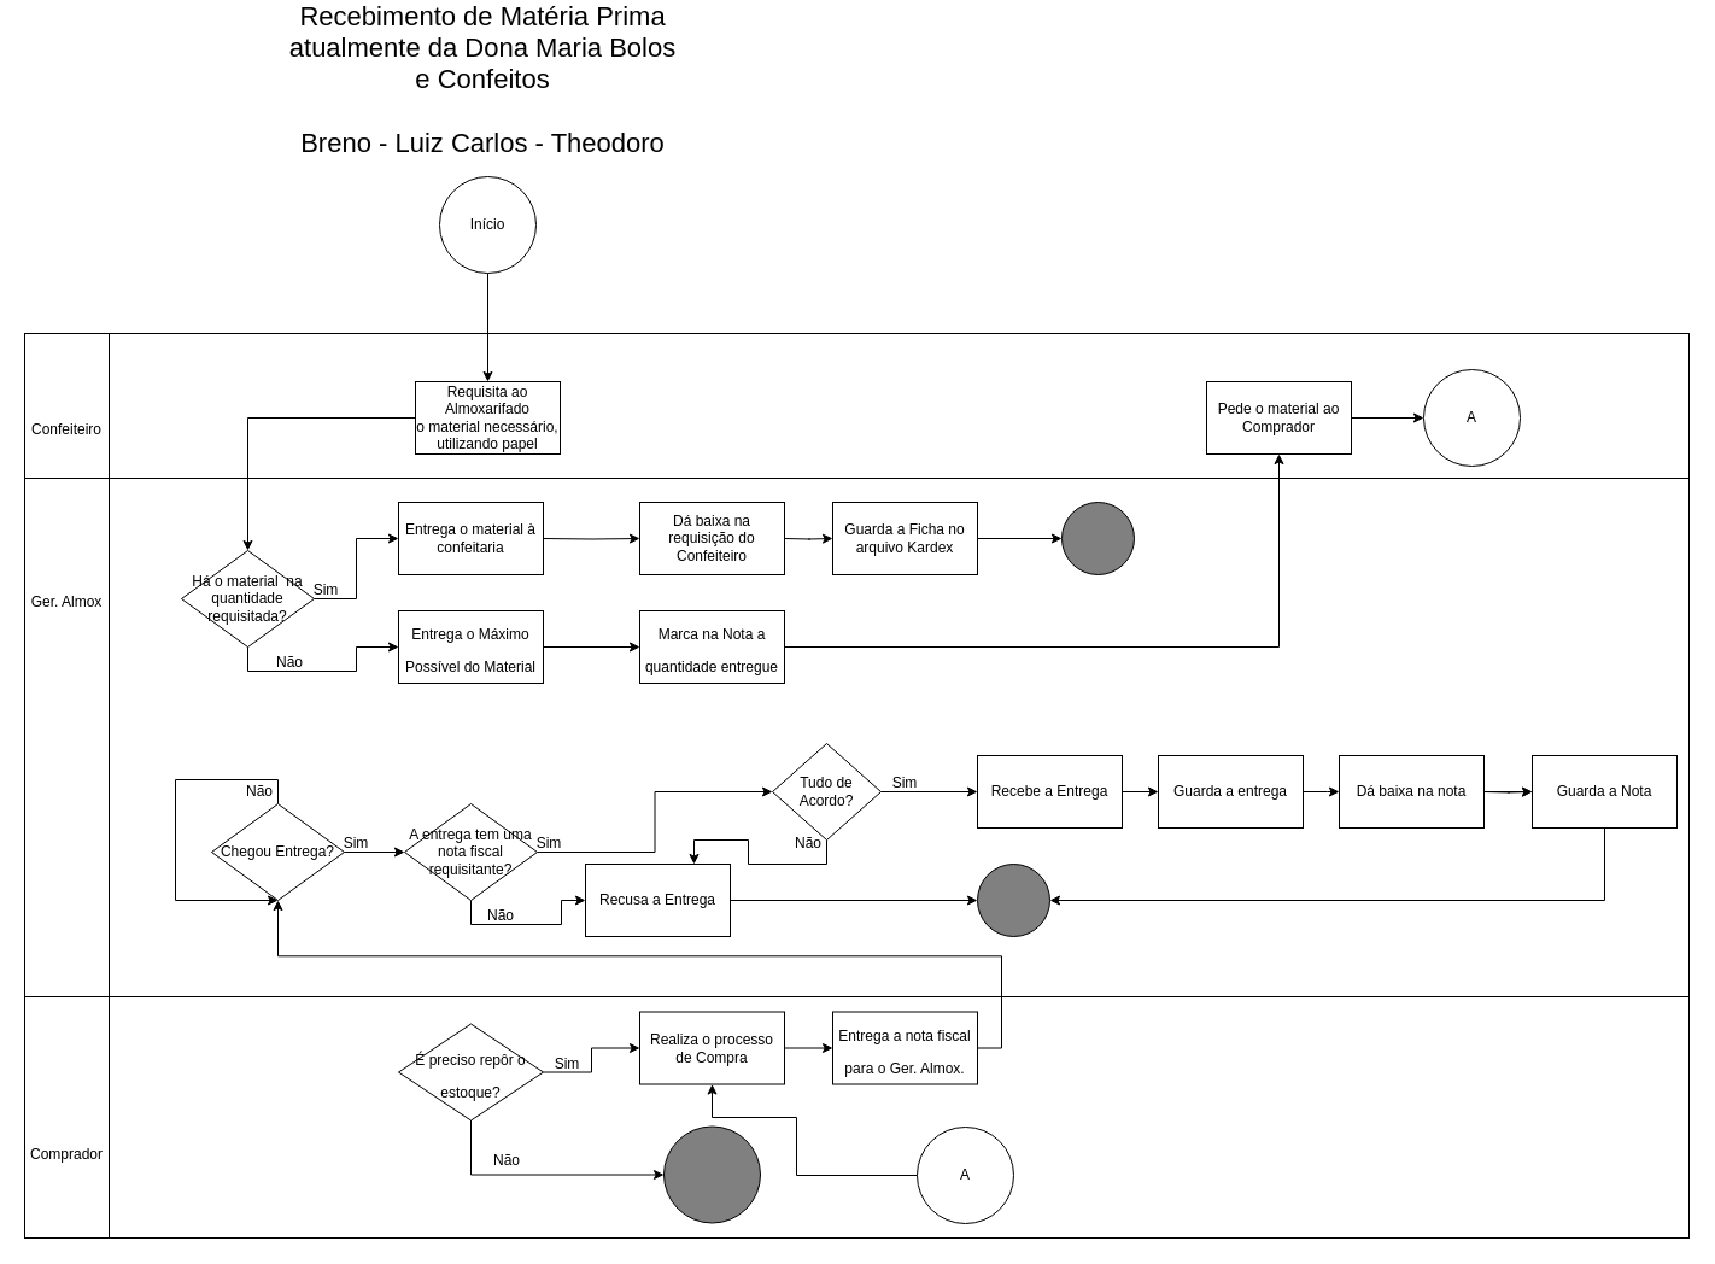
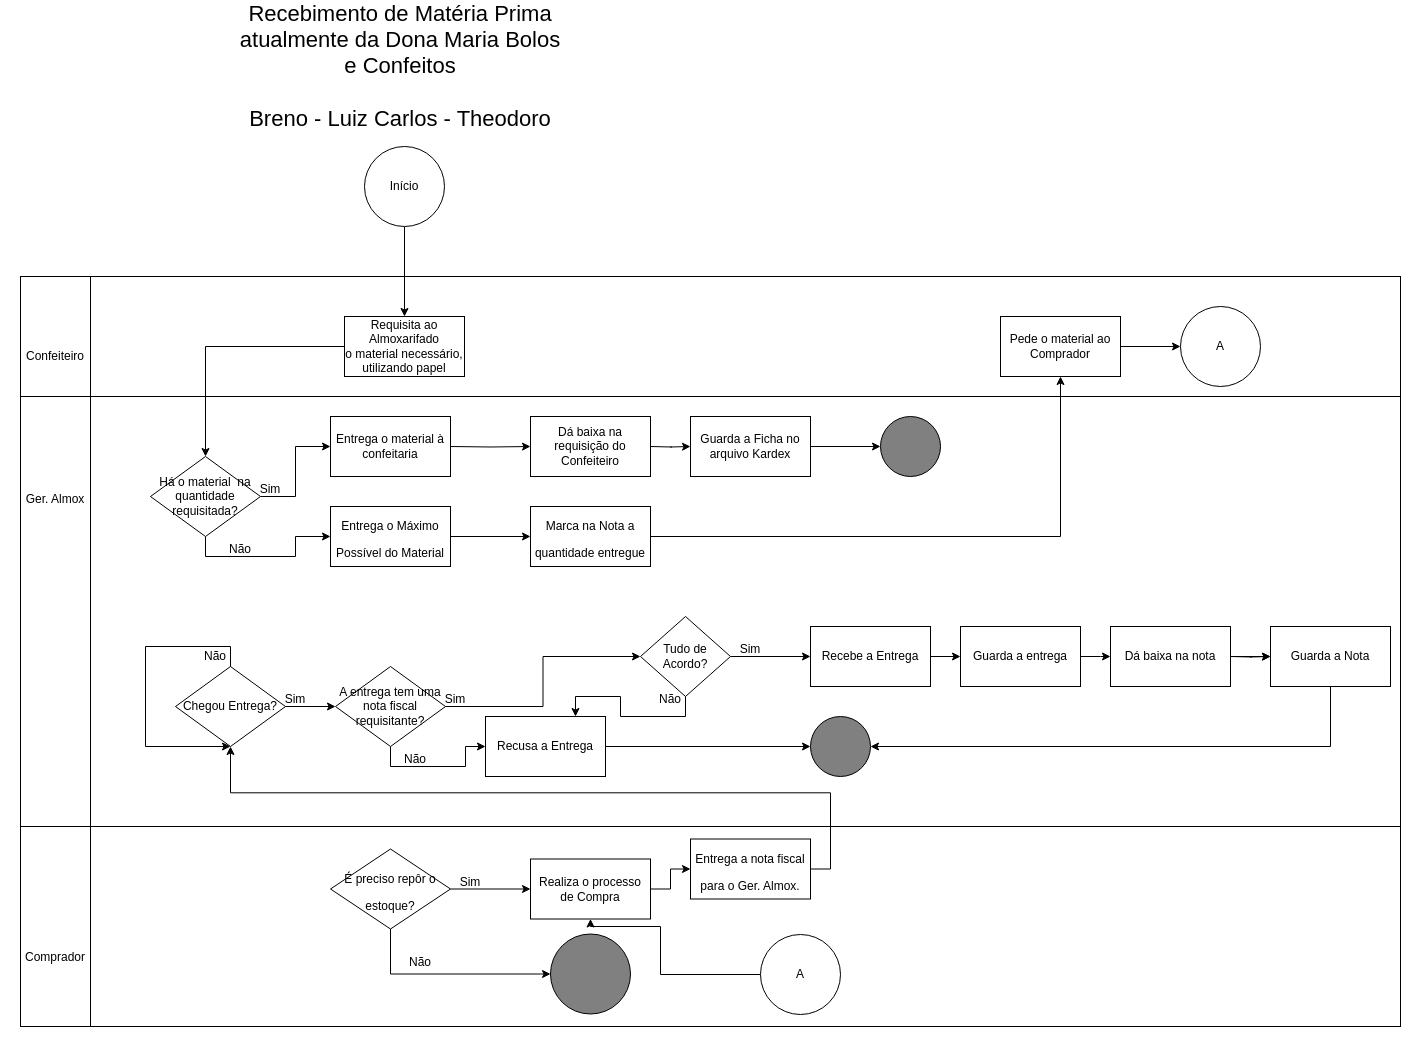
  <mxCell id="0" />
  <mxCell id="1" parent="0" />
  <mxCell id="2" value="" style="shape=internalStorage;whiteSpace=wrap;html=1;backgroundOutline=1;dx=70;dy=120;" parent="1" vertex="1"><mxGeometry x="20" y="240" width="1380" height="550" as="geometry" /></mxCell>
  <mxCell id="3" value="" style="shape=internalStorage;whiteSpace=wrap;html=1;backgroundOutline=1;dx=70;dy=200;" parent="1" vertex="1"><mxGeometry x="20" y="790" width="1380" height="200" as="geometry" /></mxCell>
  <mxCell id="4" style="edgeStyle=orthogonalEdgeStyle;rounded=0;orthogonalLoop=1;jettySize=auto;html=1;exitX=0.5;exitY=1;exitDx=0;exitDy=0;entryX=0.5;entryY=0;entryDx=0;entryDy=0;" parent="1" source="5" target="7" edge="1"><mxGeometry relative="1" as="geometry" /></mxCell>
  <mxCell id="5" value="Início" style="ellipse;whiteSpace=wrap;html=1;aspect=fixed;" parent="1" vertex="1"><mxGeometry x="364" y="110" width="80" height="80" as="geometry" /></mxCell>
  <mxCell id="6" value="" style="edgeStyle=orthogonalEdgeStyle;rounded=0;orthogonalLoop=1;jettySize=auto;html=1;fontSize=22;" parent="1" source="7" target="13" edge="1"><mxGeometry relative="1" as="geometry" /></mxCell>
  <mxCell id="7" value="Requisita ao Almoxarifado&lt;br&gt;o material necessário, utilizando papel" style="rounded=0;whiteSpace=wrap;html=1;" parent="1" vertex="1"><mxGeometry x="344" y="280" width="120" height="60" as="geometry" /></mxCell>
  <mxCell id="8" value="Confeiteiro" style="text;html=1;strokeColor=none;fillColor=none;align=center;verticalAlign=middle;whiteSpace=wrap;rounded=0;" parent="1" vertex="1"><mxGeometry x="30" y="310" width="50" height="20" as="geometry" /></mxCell>
  <mxCell id="9" value="Recebimento de Matéria Prima atualmente da Dona Maria Bolos e Confeitos&lt;br&gt;&lt;br&gt;Breno - Luiz Carlos - Theodoro" style="text;html=1;strokeColor=none;fillColor=none;align=center;verticalAlign=middle;whiteSpace=wrap;rounded=0;fontSize=22;" parent="1" vertex="1"><mxGeometry x="230" y="20" width="340" height="20" as="geometry" /></mxCell>
  <mxCell id="10" value="&lt;font style=&quot;font-size: 12px&quot;&gt;Ger. Almox&lt;/font&gt;" style="text;html=1;strokeColor=none;fillColor=none;align=center;verticalAlign=middle;whiteSpace=wrap;rounded=0;fontSize=22;" parent="1" vertex="1"><mxGeometry x="20" y="450" width="70" height="20" as="geometry" /></mxCell>
  <mxCell id="11" value="" style="edgeStyle=orthogonalEdgeStyle;rounded=0;orthogonalLoop=1;jettySize=auto;html=1;fontSize=22;entryX=0;entryY=0.5;entryDx=0;entryDy=0;" parent="1" source="13" target="26" edge="1"><mxGeometry relative="1" as="geometry"><mxPoint x="330" y="410" as="targetPoint" /></mxGeometry></mxCell>
  <mxCell id="12" style="edgeStyle=orthogonalEdgeStyle;rounded=0;orthogonalLoop=1;jettySize=auto;html=1;exitX=0.5;exitY=1;exitDx=0;exitDy=0;entryX=0;entryY=0.5;entryDx=0;entryDy=0;fontSize=22;" parent="1" source="13" target="18" edge="1"><mxGeometry relative="1" as="geometry" /></mxCell>
  <mxCell id="13" value="Há o material&amp;nbsp; na quantidade requisitada?" style="rhombus;whiteSpace=wrap;html=1;rounded=0;" parent="1" vertex="1"><mxGeometry x="150" y="420" width="110" height="80" as="geometry" /></mxCell>
  <mxCell id="14" value="" style="edgeStyle=orthogonalEdgeStyle;rounded=0;orthogonalLoop=1;jettySize=auto;html=1;fontSize=22;entryX=0;entryY=0.5;entryDx=0;entryDy=0;" parent="1" target="25" edge="1"><mxGeometry relative="1" as="geometry"><mxPoint x="450" y="410" as="sourcePoint" /><mxPoint x="530" y="410" as="targetPoint" /></mxGeometry></mxCell>
  <mxCell id="15" value="" style="edgeStyle=orthogonalEdgeStyle;rounded=0;orthogonalLoop=1;jettySize=auto;html=1;fontSize=22;" parent="1" edge="1"><mxGeometry relative="1" as="geometry"><mxPoint x="650" y="410" as="sourcePoint" /><mxPoint x="690" y="410" as="targetPoint" /></mxGeometry></mxCell>
  <mxCell id="16" value="&lt;font style=&quot;font-size: 12px&quot;&gt;Sim&lt;/font&gt;" style="text;html=1;strokeColor=none;fillColor=none;align=center;verticalAlign=middle;whiteSpace=wrap;rounded=0;fontSize=22;" parent="1" vertex="1"><mxGeometry x="250" y="440" width="40" height="20" as="geometry" /></mxCell>
  <mxCell id="17" value="" style="edgeStyle=orthogonalEdgeStyle;rounded=0;orthogonalLoop=1;jettySize=auto;html=1;fontSize=22;" parent="1" source="18" target="21" edge="1"><mxGeometry relative="1" as="geometry" /></mxCell>
  <mxCell id="18" value="&lt;font style=&quot;font-size: 12px&quot;&gt;Entrega o Máximo Possível do Material&lt;/font&gt;" style="rounded=0;whiteSpace=wrap;html=1;fontSize=22;" parent="1" vertex="1"><mxGeometry x="330" y="470" width="120" height="60" as="geometry" /></mxCell>
  <mxCell id="19" value="&lt;font style=&quot;font-size: 12px&quot;&gt;Não&lt;/font&gt;" style="text;html=1;strokeColor=none;fillColor=none;align=center;verticalAlign=middle;whiteSpace=wrap;rounded=0;fontSize=22;" parent="1" vertex="1"><mxGeometry x="220" y="500" width="40" height="20" as="geometry" /></mxCell>
  <mxCell id="20" style="edgeStyle=orthogonalEdgeStyle;rounded=0;orthogonalLoop=1;jettySize=auto;html=1;exitX=1;exitY=0.5;exitDx=0;exitDy=0;entryX=0.5;entryY=1;entryDx=0;entryDy=0;fontSize=12;" parent="1" source="21" target="66" edge="1"><mxGeometry relative="1" as="geometry"><mxPoint x="720" y="500" as="targetPoint" /></mxGeometry></mxCell>
  <mxCell id="21" value="&lt;font style=&quot;font-size: 12px&quot;&gt;Marca na Nota a quantidade entregue&lt;/font&gt;" style="whiteSpace=wrap;html=1;rounded=0;fontSize=22;" parent="1" vertex="1"><mxGeometry x="530" y="470" width="120" height="60" as="geometry" /></mxCell>
  <mxCell id="22" style="edgeStyle=orthogonalEdgeStyle;rounded=0;orthogonalLoop=1;jettySize=auto;html=1;exitX=1;exitY=0.5;exitDx=0;exitDy=0;entryX=0;entryY=0.5;entryDx=0;entryDy=0;fontSize=12;" parent="1" source="23" target="37" edge="1"><mxGeometry relative="1" as="geometry" /></mxCell>
  <mxCell id="23" value="Guarda a Ficha no arquivo Kardex" style="whiteSpace=wrap;html=1;rounded=0;" parent="1" vertex="1"><mxGeometry x="690" y="380" width="120" height="60" as="geometry" /></mxCell>
  <mxCell id="24" value="&lt;font style=&quot;font-size: 12px&quot;&gt;Comprador&lt;/font&gt;" style="text;html=1;strokeColor=none;fillColor=none;align=center;verticalAlign=middle;whiteSpace=wrap;rounded=0;fontSize=22;" parent="1" vertex="1"><mxGeometry x="35" y="907.5" width="40" height="20" as="geometry" /></mxCell>
  <mxCell id="25" value="Dá baixa na requisição do Confeiteiro" style="whiteSpace=wrap;html=1;rounded=0;" parent="1" vertex="1"><mxGeometry x="530" y="380" width="120" height="60" as="geometry" /></mxCell>
  <mxCell id="26" value="&lt;span&gt;Entrega o material à confeitaria&lt;/span&gt;" style="whiteSpace=wrap;html=1;rounded=0;" parent="1" vertex="1"><mxGeometry x="330" y="380" width="120" height="60" as="geometry" /></mxCell>
  <mxCell id="27" value="" style="edgeStyle=orthogonalEdgeStyle;rounded=0;orthogonalLoop=1;jettySize=auto;html=1;fontSize=22;" parent="1" source="29" target="31" edge="1"><mxGeometry relative="1" as="geometry" /></mxCell>
  <mxCell id="28" value="" style="edgeStyle=orthogonalEdgeStyle;rounded=0;orthogonalLoop=1;jettySize=auto;html=1;fontSize=22;entryX=0;entryY=0.5;entryDx=0;entryDy=0;" parent="1" source="29" target="36" edge="1"><mxGeometry relative="1" as="geometry"><mxPoint x="530" y="937.559" as="targetPoint" /><Array as="points"><mxPoint x="390" y="937.5" /><mxPoint x="540" y="937.5" /></Array></mxGeometry></mxCell>
  <mxCell id="29" value="&lt;span style=&quot;font-size: 12px&quot;&gt;É preciso repôr o estoque?&lt;br&gt;&lt;/span&gt;" style="rhombus;whiteSpace=wrap;html=1;rounded=0;fontSize=22;" parent="1" vertex="1"><mxGeometry x="330" y="812.5" width="120" height="80" as="geometry" /></mxCell>
  <mxCell id="30" value="" style="edgeStyle=orthogonalEdgeStyle;rounded=0;orthogonalLoop=1;jettySize=auto;html=1;fontSize=22;" parent="1" source="31" target="34" edge="1"><mxGeometry relative="1" as="geometry" /></mxCell>
- <mxCell id="31" value="&lt;font style=&quot;font-size: 12px&quot;&gt;Realiza o processo de Compra&lt;/font&gt;" style="whiteSpace=wrap;html=1;rounded=0;fontSize=12;" parent="1" vertex="1"><mxGeometry x="530" y="802.5" width="120" height="60" as="geometry" /></mxCell>
+ <mxCell id="31" value="&lt;font style=&quot;font-size: 12px&quot;&gt;Realiza o processo de Compra&lt;/font&gt;" style="whiteSpace=wrap;html=1;rounded=0;fontSize=12;" parent="1" vertex="1"><mxGeometry x="530" y="822.5" width="120" height="60" as="geometry" /></mxCell>
  <mxCell id="32" value="&lt;font style=&quot;font-size: 12px&quot;&gt;Sim&lt;/font&gt;" style="text;html=1;strokeColor=none;fillColor=none;align=center;verticalAlign=middle;whiteSpace=wrap;rounded=0;fontSize=22;" parent="1" vertex="1"><mxGeometry x="450" y="832.5" width="40" height="20" as="geometry" /></mxCell>
  <mxCell id="33" style="edgeStyle=orthogonalEdgeStyle;rounded=0;orthogonalLoop=1;jettySize=auto;html=1;exitX=1;exitY=0.5;exitDx=0;exitDy=0;entryX=0.5;entryY=1;entryDx=0;entryDy=0;fontSize=12;" parent="1" source="34" target="39" edge="1"><mxGeometry relative="1" as="geometry"><mxPoint x="1110" y="460" as="targetPoint" /></mxGeometry></mxCell>
  <mxCell id="34" value="&lt;font style=&quot;font-size: 12px&quot;&gt;Entrega a nota fiscal para o Ger. Almox.&lt;/font&gt;" style="whiteSpace=wrap;html=1;rounded=0;fontSize=22;" parent="1" vertex="1"><mxGeometry x="690" y="802.5" width="120" height="60" as="geometry" /></mxCell>
  <mxCell id="35" value="&lt;font style=&quot;font-size: 12px&quot;&gt;Não&lt;/font&gt;" style="text;html=1;strokeColor=none;fillColor=none;align=center;verticalAlign=middle;whiteSpace=wrap;rounded=0;fontSize=22;" parent="1" vertex="1"><mxGeometry x="400" y="912.5" width="40" height="20" as="geometry" /></mxCell>
  <mxCell id="36" value="" style="ellipse;whiteSpace=wrap;html=1;aspect=fixed;fontSize=12;labelBackgroundColor=#000000;fillColor=#808080;" parent="1" vertex="1"><mxGeometry x="550" y="897.5" width="80" height="80" as="geometry" /></mxCell>
  <mxCell id="37" value="" style="ellipse;whiteSpace=wrap;html=1;aspect=fixed;fontSize=12;labelBackgroundColor=#000000;fillColor=#808080;" parent="1" vertex="1"><mxGeometry x="880" y="380" width="60" height="60" as="geometry" /></mxCell>
  <mxCell id="38" value="" style="edgeStyle=orthogonalEdgeStyle;rounded=0;orthogonalLoop=1;jettySize=auto;html=1;fontSize=12;" parent="1" source="39" target="43" edge="1"><mxGeometry relative="1" as="geometry" /></mxCell>
  <mxCell id="39" value="Chegou Entrega?" style="rhombus;whiteSpace=wrap;html=1;rounded=0;" parent="1" vertex="1"><mxGeometry x="175" y="630" width="110" height="80" as="geometry" /></mxCell>
  <mxCell id="40" style="edgeStyle=orthogonalEdgeStyle;rounded=0;orthogonalLoop=1;jettySize=auto;html=1;exitX=0.5;exitY=0;exitDx=0;exitDy=0;entryX=0.5;entryY=1;entryDx=0;entryDy=0;fontSize=12;" parent="1" source="39" target="39" edge="1"><mxGeometry relative="1" as="geometry"><Array as="points"><mxPoint x="230" y="610" /><mxPoint x="145" y="610" /><mxPoint x="145" y="710" /></Array></mxGeometry></mxCell>
  <mxCell id="41" value="" style="edgeStyle=orthogonalEdgeStyle;rounded=0;orthogonalLoop=1;jettySize=auto;html=1;fontSize=12;entryX=0;entryY=0.5;entryDx=0;entryDy=0;" parent="1" source="43" target="62" edge="1"><mxGeometry relative="1" as="geometry"><mxPoint x="485" y="620" as="targetPoint" /></mxGeometry></mxCell>
  <mxCell id="42" style="edgeStyle=orthogonalEdgeStyle;rounded=0;orthogonalLoop=1;jettySize=auto;html=1;exitX=0.5;exitY=1;exitDx=0;exitDy=0;entryX=0;entryY=0.5;entryDx=0;entryDy=0;fontSize=12;" parent="1" source="43" target="50" edge="1"><mxGeometry relative="1" as="geometry" /></mxCell>
  <mxCell id="43" value="A entrega tem uma nota fiscal requisitante?" style="rhombus;whiteSpace=wrap;html=1;rounded=0;" parent="1" vertex="1"><mxGeometry x="335" y="630" width="110" height="80" as="geometry" /></mxCell>
  <mxCell id="44" value="" style="edgeStyle=orthogonalEdgeStyle;rounded=0;orthogonalLoop=1;jettySize=auto;html=1;fontSize=12;" parent="1" source="45" target="46" edge="1"><mxGeometry relative="1" as="geometry" /></mxCell>
  <mxCell id="45" value="Dá baixa na nota" style="whiteSpace=wrap;html=1;rounded=0;" parent="1" vertex="1"><mxGeometry x="1110" y="590" width="120" height="60" as="geometry" /></mxCell>
  <mxCell id="46" value="Guarda a Nota" style="whiteSpace=wrap;html=1;rounded=0;" parent="1" vertex="1"><mxGeometry x="1270" y="590" width="120" height="60" as="geometry" /></mxCell>
  <mxCell id="47" value="&lt;font style=&quot;font-size: 12px&quot;&gt;Sim&lt;/font&gt;" style="text;html=1;strokeColor=none;fillColor=none;align=center;verticalAlign=middle;whiteSpace=wrap;rounded=0;fontSize=22;" parent="1" vertex="1"><mxGeometry x="275" y="650" width="40" height="20" as="geometry" /></mxCell>
  <mxCell id="48" value="&lt;font style=&quot;font-size: 12px&quot;&gt;Sim&lt;/font&gt;" style="text;html=1;strokeColor=none;fillColor=none;align=center;verticalAlign=middle;whiteSpace=wrap;rounded=0;fontSize=22;" parent="1" vertex="1"><mxGeometry x="435" y="650" width="40" height="20" as="geometry" /></mxCell>
  <mxCell id="49" style="edgeStyle=orthogonalEdgeStyle;rounded=0;orthogonalLoop=1;jettySize=auto;html=1;exitX=1;exitY=0.5;exitDx=0;exitDy=0;fontSize=12;" parent="1" source="50" target="52" edge="1"><mxGeometry relative="1" as="geometry" /></mxCell>
  <mxCell id="50" value="&lt;span style=&quot;&quot;&gt;Recusa a Entrega&lt;/span&gt;" style="rounded=0;whiteSpace=wrap;html=1;labelBackgroundColor=#FFFFFF;fontSize=12;strokeColor=default;fillColor=#FFFFFF;" parent="1" vertex="1"><mxGeometry x="485" y="680" width="120" height="60" as="geometry" /></mxCell>
  <mxCell id="51" value="&lt;font style=&quot;font-size: 12px&quot;&gt;Não&lt;/font&gt;" style="text;html=1;strokeColor=none;fillColor=none;align=center;verticalAlign=middle;whiteSpace=wrap;rounded=0;fontSize=22;" parent="1" vertex="1"><mxGeometry x="395" y="710" width="40" height="20" as="geometry" /></mxCell>
  <mxCell id="52" value="" style="ellipse;whiteSpace=wrap;html=1;aspect=fixed;fontSize=12;labelBackgroundColor=#000000;fillColor=#808080;" parent="1" vertex="1"><mxGeometry x="810" y="680" width="60" height="60" as="geometry" /></mxCell>
  <mxCell id="53" style="edgeStyle=orthogonalEdgeStyle;rounded=0;orthogonalLoop=1;jettySize=auto;html=1;exitX=0.5;exitY=1;exitDx=0;exitDy=0;fontSize=12;entryX=1;entryY=0.5;entryDx=0;entryDy=0;" parent="1" source="46" target="52" edge="1"><mxGeometry relative="1" as="geometry"><mxPoint x="965" y="710" as="sourcePoint" /></mxGeometry></mxCell>
  <mxCell id="54" value="Não" style="text;html=1;strokeColor=none;fillColor=none;align=center;verticalAlign=middle;whiteSpace=wrap;rounded=0;labelBackgroundColor=#FFFFFF;fontSize=12;" parent="1" vertex="1"><mxGeometry x="195" y="610" width="40" height="20" as="geometry" /></mxCell>
  <mxCell id="55" value="" style="edgeStyle=orthogonalEdgeStyle;rounded=0;orthogonalLoop=1;jettySize=auto;html=1;fontSize=12;" parent="1" source="58" edge="1"><mxGeometry relative="1" as="geometry"><mxPoint x="1110" y="620" as="targetPoint" /></mxGeometry></mxCell>
  <mxCell id="56" value="" style="edgeStyle=orthogonalEdgeStyle;rounded=0;orthogonalLoop=1;jettySize=auto;html=1;fontSize=12;" parent="1" edge="1"><mxGeometry relative="1" as="geometry"><mxPoint x="1230" y="620" as="sourcePoint" /><mxPoint x="1270" y="620" as="targetPoint" /></mxGeometry></mxCell>
  <mxCell id="57" value="" style="edgeStyle=orthogonalEdgeStyle;rounded=0;orthogonalLoop=1;jettySize=auto;html=1;fontSize=12;" parent="1" source="59" target="58" edge="1"><mxGeometry relative="1" as="geometry" /></mxCell>
  <mxCell id="58" value="Guarda a entrega" style="whiteSpace=wrap;html=1;rounded=0;" parent="1" vertex="1"><mxGeometry x="960" y="590" width="120" height="60" as="geometry" /></mxCell>
  <mxCell id="59" value="Recebe a Entrega" style="whiteSpace=wrap;html=1;rounded=0;" parent="1" vertex="1"><mxGeometry x="810" y="590" width="120" height="60" as="geometry" /></mxCell>
  <mxCell id="60" style="edgeStyle=orthogonalEdgeStyle;rounded=0;orthogonalLoop=1;jettySize=auto;html=1;exitX=1;exitY=0.5;exitDx=0;exitDy=0;fontSize=12;" parent="1" source="62" target="59" edge="1"><mxGeometry relative="1" as="geometry" /></mxCell>
  <mxCell id="61" style="edgeStyle=orthogonalEdgeStyle;rounded=0;orthogonalLoop=1;jettySize=auto;html=1;exitX=0.5;exitY=1;exitDx=0;exitDy=0;entryX=0.75;entryY=0;entryDx=0;entryDy=0;fontSize=12;" parent="1" source="62" target="50" edge="1"><mxGeometry relative="1" as="geometry" /></mxCell>
  <mxCell id="62" value="Tudo de &lt;br&gt;Acordo?" style="rhombus;whiteSpace=wrap;html=1;labelBackgroundColor=#FFFFFF;fontSize=12;strokeColor=default;fillColor=#FFFFFF;" parent="1" vertex="1"><mxGeometry x="640" y="580" width="90" height="80" as="geometry" /></mxCell>
  <mxCell id="63" value="&lt;font style=&quot;font-size: 12px&quot;&gt;Não&lt;/font&gt;" style="text;html=1;strokeColor=none;fillColor=none;align=center;verticalAlign=middle;whiteSpace=wrap;rounded=0;fontSize=22;" parent="1" vertex="1"><mxGeometry x="650" y="650" width="40" height="20" as="geometry" /></mxCell>
  <mxCell id="64" value="&lt;font style=&quot;font-size: 12px&quot;&gt;Sim&lt;/font&gt;" style="text;html=1;strokeColor=none;fillColor=none;align=center;verticalAlign=middle;whiteSpace=wrap;rounded=0;fontSize=22;" parent="1" vertex="1"><mxGeometry x="730" y="600" width="40" height="20" as="geometry" /></mxCell>
  <mxCell id="65" style="edgeStyle=orthogonalEdgeStyle;rounded=0;orthogonalLoop=1;jettySize=auto;html=1;exitX=1;exitY=0.5;exitDx=0;exitDy=0;" parent="1" source="66" target="67" edge="1"><mxGeometry relative="1" as="geometry" /></mxCell>
  <mxCell id="66" value="Pede o material ao Comprador" style="rounded=0;whiteSpace=wrap;html=1;" parent="1" vertex="1"><mxGeometry x="1000" y="280" width="120" height="60" as="geometry" /></mxCell>
  <mxCell id="67" value="A" style="ellipse;whiteSpace=wrap;html=1;aspect=fixed;" parent="1" vertex="1"><mxGeometry x="1180" y="270" width="80" height="80" as="geometry" /></mxCell>
  <mxCell id="68" style="edgeStyle=orthogonalEdgeStyle;rounded=0;orthogonalLoop=1;jettySize=auto;html=1;exitX=0;exitY=0.5;exitDx=0;exitDy=0;" parent="1" source="69" target="31" edge="1"><mxGeometry relative="1" as="geometry"><Array as="points"><mxPoint x="660" y="938" /><mxPoint x="660" y="890" /><mxPoint x="590" y="890" /></Array></mxGeometry></mxCell>
  <mxCell id="69" value="A" style="ellipse;whiteSpace=wrap;html=1;aspect=fixed;" parent="1" vertex="1"><mxGeometry x="760" y="898" width="80" height="80" as="geometry" /></mxCell>
